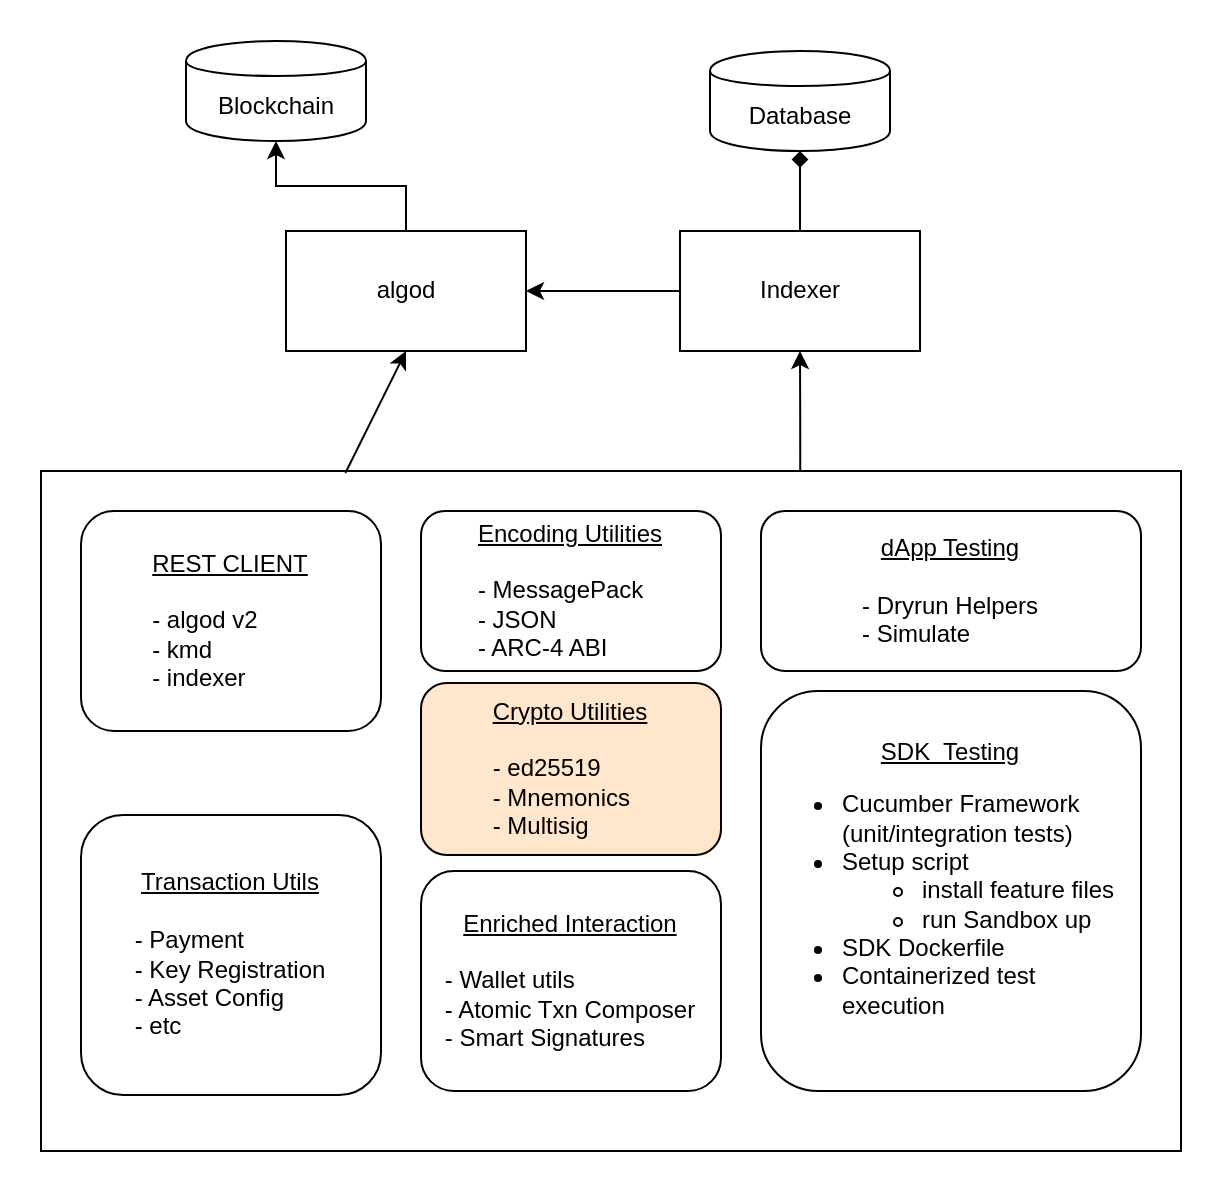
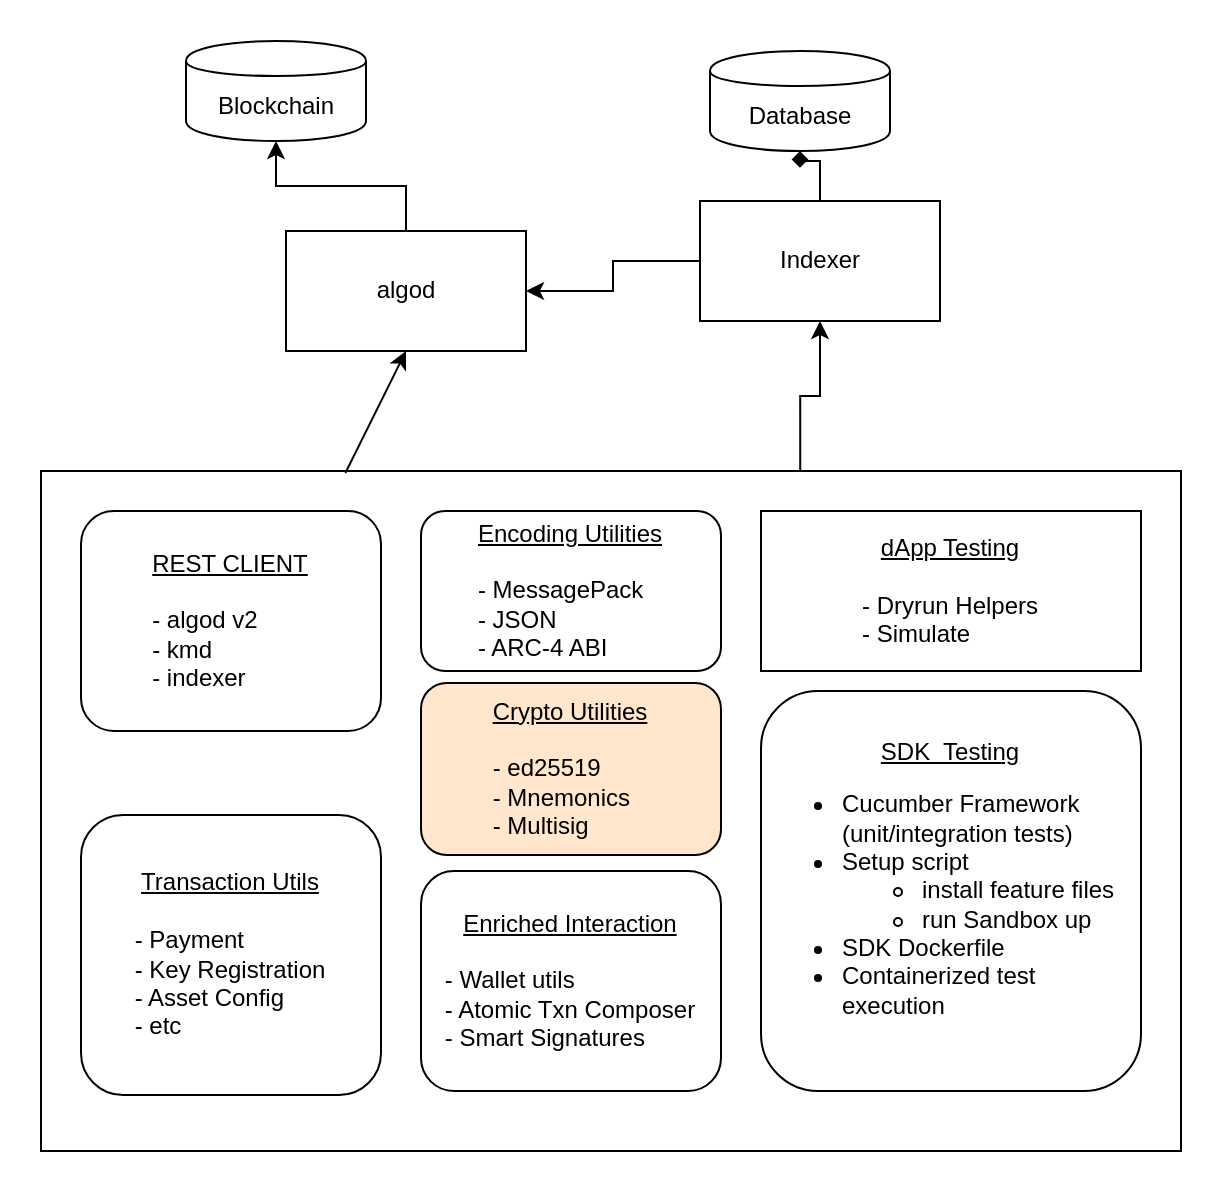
  <mxCell id="0" />
  <mxCell id="1" parent="0" />
  <mxCell id="2" style="edgeStyle=orthogonalEdgeStyle;rounded=0;orthogonalLoop=1;jettySize=auto;html=1;exitX=0.666;exitY=0.001;exitDx=0;exitDy=0;exitPerimeter=0;" parent="1" source="3" target="14" edge="1"><mxGeometry relative="1" as="geometry"><mxPoint x="398" y="235" as="sourcePoint" /><mxPoint x="399" y="177" as="targetPoint" /></mxGeometry></mxCell>
  <mxCell id="3" value="" style="rounded=0;whiteSpace=wrap;html=1;glass=0;shadow=0;" parent="1" vertex="1"><mxGeometry x="20" y="235" width="570" height="340" as="geometry" /></mxCell>
  <mxCell id="4" value="&lt;u&gt;REST CLIENT&lt;br&gt;&lt;br&gt;&lt;/u&gt;&lt;div&gt;&lt;span&gt;&lt;div style=&quot;text-align: left&quot;&gt;&lt;span&gt;- algod v2&lt;/span&gt;&lt;/div&gt;&lt;div style=&quot;text-align: left&quot;&gt;&lt;span&gt;- kmd&lt;/span&gt;&lt;/div&gt;&lt;/span&gt;&lt;span&gt;&lt;div style=&quot;text-align: left&quot;&gt;&lt;span&gt;- indexer&lt;/span&gt;&lt;/div&gt;&lt;/span&gt;&lt;/div&gt;" style="rounded=1;whiteSpace=wrap;html=1;" parent="1" vertex="1"><mxGeometry x="40" y="255" width="150" height="110" as="geometry" /></mxCell>
  <mxCell id="5" value="&lt;u&gt;Transaction Utils&lt;/u&gt;&lt;u&gt;&lt;br&gt;&lt;/u&gt;&lt;br&gt;&lt;div style=&quot;text-align: left&quot;&gt;&lt;span&gt;- Payment&lt;/span&gt;&lt;/div&gt;&lt;div style=&quot;text-align: left&quot;&gt;&lt;span&gt;- Key Registration&lt;/span&gt;&lt;/div&gt;&lt;div style=&quot;text-align: left&quot;&gt;&lt;span&gt;- Asset Config&lt;/span&gt;&lt;/div&gt;&lt;div style=&quot;text-align: left&quot;&gt;&lt;span&gt;- etc&lt;/span&gt;&lt;/div&gt;" style="rounded=1;whiteSpace=wrap;html=1;" parent="1" vertex="1"><mxGeometry x="40" y="407" width="150" height="140" as="geometry" /></mxCell>
  <mxCell id="6" value="&lt;u&gt;Encoding Utilities&lt;/u&gt;&lt;br&gt;&lt;br&gt;&lt;div style=&quot;text-align: left&quot;&gt;&lt;span&gt;- MessagePack&lt;/span&gt;&lt;/div&gt;&lt;div style=&quot;text-align: left&quot;&gt;&lt;span&gt;- JSON&lt;/span&gt;&lt;/div&gt;&lt;div style=&quot;text-align: left&quot;&gt;&lt;span&gt;- ARC-4 ABI&lt;/span&gt;&lt;/div&gt;" style="rounded=1;whiteSpace=wrap;html=1;" parent="1" vertex="1"><mxGeometry x="210" y="255" width="150" height="80" as="geometry" /></mxCell>
  <mxCell id="7" value="&lt;div&gt;&lt;u&gt;Crypto Utilities&lt;/u&gt;&lt;/div&gt;&lt;div&gt;&lt;br&gt;&lt;/div&gt;&lt;div style=&quot;text-align: left&quot;&gt;&lt;span&gt;- ed25519&lt;/span&gt;&lt;/div&gt;&lt;div style=&quot;text-align: left&quot;&gt;&lt;span&gt;- Mnemonics&lt;/span&gt;&lt;/div&gt;&lt;div style=&quot;text-align: left&quot;&gt;&lt;span&gt;- Multisig&lt;/span&gt;&lt;/div&gt;" style="rounded=1;whiteSpace=wrap;html=1;align=center;fillColor=#ffe6cc;" parent="1" vertex="1"><mxGeometry x="210" y="341" width="150" height="86" as="geometry" /></mxCell>
- <mxCell id="8" value="&lt;u&gt;dApp Testing&lt;br&gt;&lt;br&gt;&lt;/u&gt;&lt;div style=&quot;text-align: left&quot;&gt;&lt;span&gt;- Dryrun Helpers&lt;/span&gt;&lt;/div&gt;&lt;div style=&quot;text-align: left&quot;&gt;&lt;span&gt;- Simulate&lt;/span&gt;&lt;/div&gt;" style="rounded=1;whiteSpace=wrap;html=1;" parent="1" vertex="1"><mxGeometry x="380" y="255" width="190" height="80" as="geometry" /></mxCell>
+ <mxCell id="8" value="&lt;u&gt;dApp Testing&lt;br&gt;&lt;br&gt;&lt;/u&gt;&lt;div style=&quot;text-align: left&quot;&gt;&lt;span&gt;- Dryrun Helpers&lt;/span&gt;&lt;/div&gt;&lt;div style=&quot;text-align: left&quot;&gt;&lt;span&gt;- Simulate&lt;/span&gt;&lt;/div&gt;" style="whiteSpace=wrap;html=1;rounded=0;" parent="1" vertex="1"><mxGeometry x="380" y="255" width="190" height="80" as="geometry" /></mxCell>
  <mxCell id="9" value="&lt;u&gt;SDK&amp;nbsp; Testing&lt;/u&gt;&lt;br&gt;&lt;div style=&quot;text-align: left&quot;&gt;&lt;ul&gt;&lt;li&gt;&lt;span&gt;Cucumber Framework (unit/integration tests)&lt;br&gt;&lt;/span&gt;&lt;/li&gt;&lt;li&gt;&lt;span&gt;Setup script&lt;/span&gt;&lt;/li&gt;&lt;ul&gt;&lt;li&gt;&lt;span&gt;install feature files&lt;/span&gt;&lt;/li&gt;&lt;li&gt;run Sandbox up&lt;/li&gt;&lt;/ul&gt;&lt;li&gt;&lt;span&gt;SDK Dockerfile&lt;br&gt;&lt;/span&gt;&lt;/li&gt;&lt;li&gt;Containerized test execution&lt;/li&gt;&lt;/ul&gt;&lt;/div&gt;" style="rounded=1;whiteSpace=wrap;html=1;" parent="1" vertex="1"><mxGeometry x="380" y="345" width="190" height="200" as="geometry" /></mxCell>
  <mxCell id="10" style="edgeStyle=orthogonalEdgeStyle;rounded=0;orthogonalLoop=1;jettySize=auto;html=1;entryX=0.5;entryY=1;entryDx=0;entryDy=0;" parent="1" source="11" target="15" edge="1"><mxGeometry relative="1" as="geometry" /></mxCell>
  <mxCell id="11" value="algod" style="rounded=0;whiteSpace=wrap;html=1;shadow=0;glass=0;" parent="1" vertex="1"><mxGeometry x="142.5" y="115" width="120" height="60" as="geometry" /></mxCell>
  <mxCell id="12" style="edgeStyle=orthogonalEdgeStyle;rounded=0;orthogonalLoop=1;jettySize=auto;html=1;entryX=0.5;entryY=1;entryDx=0;entryDy=0;endArrow=diamond;" parent="1" source="14" target="16" edge="1"><mxGeometry relative="1" as="geometry" /></mxCell>
  <mxCell id="13" style="edgeStyle=orthogonalEdgeStyle;rounded=0;orthogonalLoop=1;jettySize=auto;html=1;entryX=1;entryY=0.5;entryDx=0;entryDy=0;" parent="1" source="14" target="11" edge="1"><mxGeometry relative="1" as="geometry" /></mxCell>
- <mxCell id="14" value="Indexer" style="rounded=0;whiteSpace=wrap;html=1;shadow=0;glass=0;" parent="1" vertex="1"><mxGeometry x="339.5" y="115" width="120" height="60" as="geometry" /></mxCell>
+ <mxCell id="14" value="Indexer" style="rounded=0;whiteSpace=wrap;html=1;shadow=0;glass=0;" parent="1" vertex="1"><mxGeometry x="349.5" y="100" width="120" height="60" as="geometry" /></mxCell>
  <mxCell id="15" value="Blockchain" style="shape=cylinder;whiteSpace=wrap;html=1;boundedLbl=1;backgroundOutline=1;rounded=0;shadow=0;glass=0;" parent="1" vertex="1"><mxGeometry x="92.5" y="20" width="90" height="50" as="geometry" /></mxCell>
  <mxCell id="16" value="Database" style="shape=cylinder;whiteSpace=wrap;html=1;boundedLbl=1;backgroundOutline=1;rounded=0;shadow=0;glass=0;" parent="1" vertex="1"><mxGeometry x="354.5" y="25" width="90" height="50" as="geometry" /></mxCell>
  <mxCell id="17" value="" style="endArrow=classic;html=1;exitX=0.267;exitY=0.003;exitDx=0;exitDy=0;entryX=0.5;entryY=1;entryDx=0;entryDy=0;exitPerimeter=0;" parent="1" source="3" target="11" edge="1"><mxGeometry width="50" height="50" relative="1" as="geometry"><mxPoint x="240" y="255" as="sourcePoint" /><mxPoint x="290" y="205" as="targetPoint" /></mxGeometry></mxCell>
  <mxCell id="18" value="&lt;div&gt;&lt;u&gt;Enriched Interaction&lt;/u&gt;&lt;/div&gt;&lt;div&gt;&lt;br&gt;&lt;/div&gt;&lt;div style=&quot;text-align: left&quot;&gt;&lt;span&gt;- Wallet utils&lt;/span&gt;&lt;/div&gt;&lt;div style=&quot;text-align: left&quot;&gt;&lt;span&gt;- Atomic Txn Composer&lt;/span&gt;&lt;/div&gt;&lt;div style=&quot;text-align: left&quot;&gt;&lt;span&gt;- Smart Signatures&lt;/span&gt;&lt;/div&gt;" style="rounded=1;whiteSpace=wrap;html=1;align=center;" parent="1" vertex="1"><mxGeometry x="210" y="435" width="150" height="110" as="geometry" /></mxCell>
